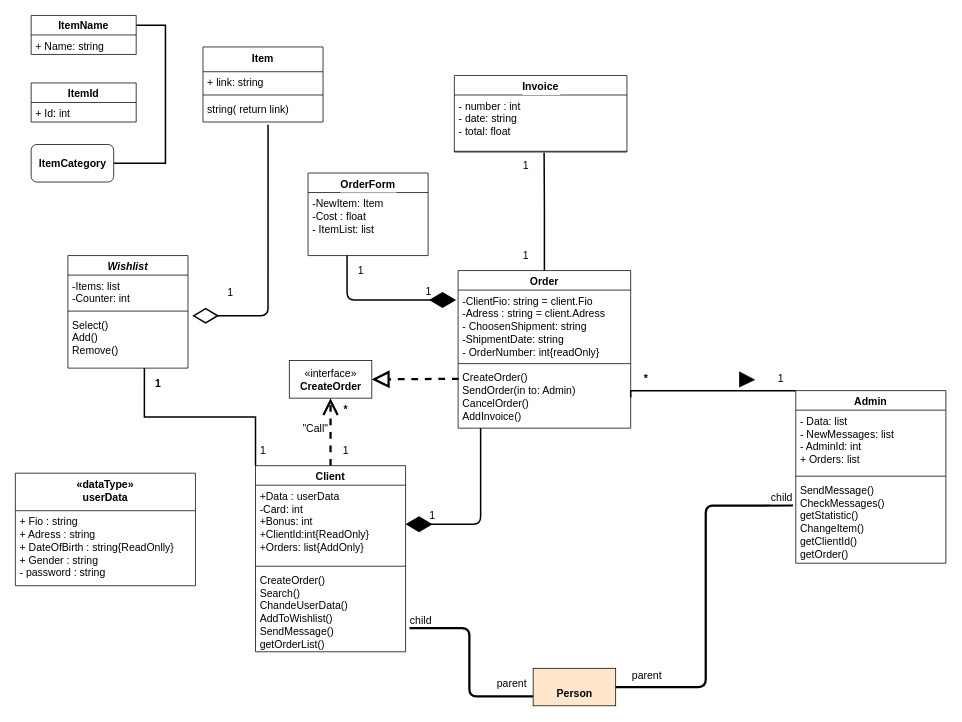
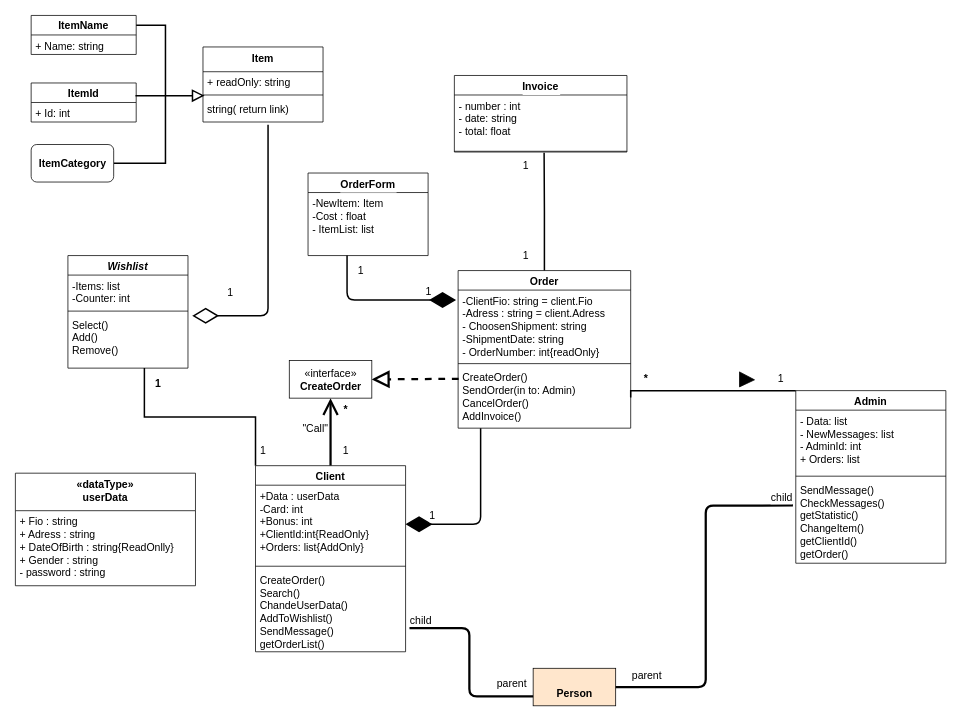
  <mxCell id="0" />
  <mxCell id="1" parent="0" />
  <mxCell id="2" value="Admin" style="swimlane;fontStyle=1;align=center;verticalAlign=top;childLayout=stackLayout;horizontal=1;startSize=26;horizontalStack=0;resizeParent=1;resizeParentMax=0;resizeLast=0;collapsible=1;marginBottom=0;fontSize=14;spacing=2;" parent="1" vertex="1"><mxGeometry x="1060" y="520" width="200" height="230" as="geometry" /></mxCell>
  <mxCell id="3" value="- Data: list &#10;- NewMessages: list&#10;- AdminId: int&#10;+ Orders: list&#10;" style="text;strokeColor=none;fillColor=none;align=left;verticalAlign=top;spacingLeft=4;spacingRight=4;overflow=hidden;rotatable=0;points=[[0,0.5],[1,0.5]];portConstraint=eastwest;fontSize=14;fontStyle=0;spacing=2;" parent="2" vertex="1"><mxGeometry y="26" width="200" height="84" as="geometry" /></mxCell>
  <mxCell id="4" value="" style="line;strokeWidth=1;fillColor=none;align=left;verticalAlign=middle;spacingTop=-1;spacingLeft=3;spacingRight=3;rotatable=0;labelPosition=right;points=[];portConstraint=eastwest;fontSize=14;spacing=2;" parent="2" vertex="1"><mxGeometry y="110" width="200" height="8" as="geometry" /></mxCell>
  <mxCell id="5" value="SendMessage()&#10;CheckMessages()&#10;getStatistic()&#10;ChangeItem()&#10;getClientId()&#10;getOrder()&#10;" style="text;strokeColor=none;fillColor=none;align=left;verticalAlign=top;spacingLeft=4;spacingRight=4;overflow=hidden;rotatable=0;points=[[0,0.5],[1,0.5]];portConstraint=eastwest;fontSize=14;spacing=2;" parent="2" vertex="1"><mxGeometry y="118" width="200" height="112" as="geometry" /></mxCell>
- <mxCell id="6" style="edgeStyle=orthogonalEdgeStyle;rounded=0;jumpSize=6;orthogonalLoop=1;jettySize=auto;html=1;exitX=0.5;exitY=0;exitDx=0;exitDy=0;entryX=0.5;entryY=1;entryDx=0;entryDy=0;endArrow=open;endFill=0;strokeColor=#000000;strokeWidth=3;fontSize=14;spacing=2;dashed=1;startArrow=none;startFill=0;endSize=16;" parent="1" source="8" target="16" edge="1"><mxGeometry relative="1" as="geometry" /></mxCell>
+ <mxCell id="6" style="edgeStyle=orthogonalEdgeStyle;rounded=0;jumpSize=6;orthogonalLoop=1;jettySize=auto;html=1;exitX=0.5;exitY=0;exitDx=0;exitDy=0;entryX=0.5;entryY=1;entryDx=0;entryDy=0;endArrow=open;endFill=0;strokeColor=#000000;strokeWidth=3;fontSize=14;spacing=2;dashed=0;startArrow=none;startFill=0;endSize=16;" parent="1" source="8" target="16" edge="1"><mxGeometry relative="1" as="geometry" /></mxCell>
  <mxCell id="7" style="edgeStyle=orthogonalEdgeStyle;rounded=0;jumpSize=6;orthogonalLoop=1;jettySize=auto;html=1;exitX=0;exitY=0;exitDx=0;exitDy=0;entryX=0.637;entryY=0.996;entryDx=0;entryDy=0;entryPerimeter=0;endArrow=none;endFill=0;strokeColor=#000000;strokeWidth=2;fontSize=14;spacing=2;" parent="1" source="8" target="15" edge="1"><mxGeometry relative="1" as="geometry" /></mxCell>
  <mxCell id="8" value="Client" style="swimlane;fontStyle=1;align=center;verticalAlign=top;childLayout=stackLayout;horizontal=1;startSize=26;horizontalStack=0;resizeParent=1;resizeParentMax=0;resizeLast=0;collapsible=1;marginBottom=0;fontSize=14;spacing=2;" parent="1" vertex="1"><mxGeometry x="340" y="620" width="200" height="248" as="geometry" /></mxCell>
  <mxCell id="9" value="+Data : userData&#10;-Card: int&#10;+Bonus: int&#10;+ClientId:int{ReadOnly}&#10;+Orders: list{AddOnly}" style="text;strokeColor=none;fillColor=none;align=left;verticalAlign=top;spacingLeft=4;spacingRight=4;overflow=hidden;rotatable=0;points=[[0,0.5],[1,0.5]];portConstraint=eastwest;fontSize=14;spacing=2;" parent="8" vertex="1"><mxGeometry y="26" width="200" height="104" as="geometry" /></mxCell>
  <mxCell id="10" value="" style="line;strokeWidth=1;fillColor=none;align=left;verticalAlign=middle;spacingTop=-1;spacingLeft=3;spacingRight=3;rotatable=0;labelPosition=right;points=[];portConstraint=eastwest;fontSize=14;spacing=2;" parent="8" vertex="1"><mxGeometry y="130" width="200" height="8" as="geometry" /></mxCell>
  <mxCell id="11" value="CreateOrder()&#10;Search()&#10;ChandeUserData()&#10;AddToWishlist()&#10;SendMessage()&#10;getOrderList()" style="text;strokeColor=none;fillColor=none;align=left;verticalAlign=top;spacingLeft=4;spacingRight=4;overflow=hidden;rotatable=0;points=[[0,0.5],[1,0.5]];portConstraint=eastwest;fontSize=14;spacing=2;" parent="8" vertex="1"><mxGeometry y="138" width="200" height="110" as="geometry" /></mxCell>
  <mxCell id="12" value="Wishlist" style="swimlane;fontStyle=3;align=center;verticalAlign=top;childLayout=stackLayout;horizontal=1;startSize=26;horizontalStack=0;resizeParent=1;resizeParentMax=0;resizeLast=0;collapsible=1;marginBottom=0;fontSize=14;spacing=2;" parent="1" vertex="1"><mxGeometry x="90" y="340" width="160" height="150" as="geometry" /></mxCell>
  <mxCell id="13" value="-Items: list&#10;-Counter: int" style="text;strokeColor=none;fillColor=none;align=left;verticalAlign=top;spacingLeft=4;spacingRight=4;overflow=hidden;rotatable=0;points=[[0,0.5],[1,0.5]];portConstraint=eastwest;fontSize=14;spacing=2;" parent="12" vertex="1"><mxGeometry y="26" width="160" height="44" as="geometry" /></mxCell>
  <mxCell id="14" value="" style="line;strokeWidth=1;fillColor=none;align=left;verticalAlign=middle;spacingTop=-1;spacingLeft=3;spacingRight=3;rotatable=0;labelPosition=right;points=[];portConstraint=eastwest;fontSize=14;spacing=2;" parent="12" vertex="1"><mxGeometry y="70" width="160" height="8" as="geometry" /></mxCell>
  <mxCell id="15" value="Select()&#10;Add()&#10;Remove()" style="text;strokeColor=none;fillColor=none;align=left;verticalAlign=top;spacingLeft=4;spacingRight=4;overflow=hidden;rotatable=0;points=[[0,0.5],[1,0.5]];portConstraint=eastwest;fontSize=14;spacing=2;" parent="12" vertex="1"><mxGeometry y="78" width="160" height="72" as="geometry" /></mxCell>
  <mxCell id="16" value="«interface»&lt;br style=&quot;font-size: 14px;&quot;&gt;&lt;b style=&quot;font-size: 14px;&quot;&gt;CreateOrder&lt;/b&gt;" style="html=1;fontSize=14;spacing=2;" parent="1" vertex="1"><mxGeometry x="385" y="480" width="110" height="50" as="geometry" /></mxCell>
  <mxCell id="17" value="&lt;br style=&quot;font-size: 14px;&quot;&gt;&lt;b style=&quot;font-size: 14px;&quot;&gt;Person&lt;/b&gt;" style="html=1;fontSize=14;spacing=2;fillColor=#ffe6cc;" parent="1" vertex="1"><mxGeometry x="710" y="890" width="110" height="50" as="geometry" /></mxCell>
  <mxCell id="18" value="«dataType»&#10;userData" style="swimlane;fontStyle=1;align=center;verticalAlign=top;childLayout=stackLayout;horizontal=1;startSize=50;horizontalStack=0;resizeParent=1;resizeParentMax=0;resizeLast=0;collapsible=1;marginBottom=0;fontSize=14;spacing=2;" parent="1" vertex="1"><mxGeometry x="20" y="630" width="240" height="150" as="geometry" /></mxCell>
  <mxCell id="19" value="+ Fio : string&#10;+ Adress : string&#10;+ DateOfBirth : string{ReadOnlly}&#10;+ Gender : string&#10;- password : string" style="text;strokeColor=none;fillColor=none;align=left;verticalAlign=top;spacingLeft=4;spacingRight=4;overflow=hidden;rotatable=0;points=[[0,0.5],[1,0.5]];portConstraint=eastwest;fontSize=14;spacing=2;" parent="18" vertex="1"><mxGeometry y="50" width="240" height="100" as="geometry" /></mxCell>
  <mxCell id="20" value="" style="endArrow=none;html=1;edgeStyle=orthogonalEdgeStyle;strokeColor=#000000;strokeWidth=3;fontSize=14;exitX=1;exitY=0.5;exitDx=0;exitDy=0;entryX=-0.019;entryY=0.313;entryDx=0;entryDy=0;entryPerimeter=0;spacing=2;" parent="1" source="17" target="5" edge="1"><mxGeometry relative="1" as="geometry"><mxPoint x="1020" y="958.8" as="sourcePoint" /><mxPoint x="851.8" y="900" as="targetPoint" /></mxGeometry></mxCell>
  <mxCell id="21" value="parent" style="edgeLabel;resizable=0;html=1;align=left;verticalAlign=bottom;fontSize=14;spacing=2;" parent="20" connectable="0" vertex="1"><mxGeometry x="-1" relative="1" as="geometry"><mxPoint x="20" y="-5" as="offset" /></mxGeometry></mxCell>
  <mxCell id="22" value="child" style="edgeLabel;resizable=0;html=1;align=right;verticalAlign=bottom;fontSize=14;spacing=2;" parent="20" connectable="0" vertex="1"><mxGeometry x="1" relative="1" as="geometry" /></mxCell>
  <mxCell id="23" value="" style="endArrow=block;endSize=16;endFill=0;html=1;dashed=1;strokeColor=#000000;strokeWidth=3;fontSize=14;entryX=1;entryY=0.5;entryDx=0;entryDy=0;exitX=0.003;exitY=0.198;exitDx=0;exitDy=0;exitPerimeter=0;spacing=2;" parent="1" source="27" target="16" edge="1"><mxGeometry width="160" relative="1" as="geometry"><mxPoint x="710.69" y="538" as="sourcePoint" /><mxPoint x="680" y="410" as="targetPoint" /><Array as="points" /></mxGeometry></mxCell>
  <mxCell id="24" value="Order" style="swimlane;fontStyle=1;align=center;verticalAlign=top;childLayout=stackLayout;horizontal=1;startSize=26;horizontalStack=0;resizeParent=1;resizeParentMax=0;resizeLast=0;collapsible=1;marginBottom=0;fontSize=14;spacing=2;" parent="1" vertex="1"><mxGeometry x="610" y="360" width="230" height="210" as="geometry" /></mxCell>
  <mxCell id="25" value="-ClientFio: string = client.Fio&#10;-Adress : string = client.Adress&#10;- ChoosenShipment: string&#10;-ShipmentDate: string&#10;- OrderNumber: int{readOnly}" style="text;strokeColor=none;fillColor=none;align=left;verticalAlign=top;spacingLeft=4;spacingRight=4;overflow=hidden;rotatable=0;points=[[0,0.5],[1,0.5]];portConstraint=eastwest;fontSize=14;spacing=2;" parent="24" vertex="1"><mxGeometry y="26" width="230" height="94" as="geometry" /></mxCell>
  <mxCell id="26" value="" style="line;strokeWidth=1;fillColor=none;align=left;verticalAlign=middle;spacingTop=-1;spacingLeft=3;spacingRight=3;rotatable=0;labelPosition=right;points=[];portConstraint=eastwest;fontSize=14;spacing=2;" parent="24" vertex="1"><mxGeometry y="120" width="230" height="8" as="geometry" /></mxCell>
  <mxCell id="27" value="CreateOrder()&#10;SendOrder(in to: Admin)&#10;CancelOrder()&#10;AddInvoice()&#10;" style="text;strokeColor=none;fillColor=none;align=left;verticalAlign=top;spacingLeft=4;spacingRight=4;overflow=hidden;rotatable=0;points=[[0,0.5],[1,0.5]];portConstraint=eastwest;fontSize=14;fontStyle=0;spacing=2;" parent="24" vertex="1"><mxGeometry y="128" width="230" height="82" as="geometry" /></mxCell>
  <mxCell id="28" value="1" style="text;html=1;align=center;verticalAlign=middle;resizable=0;points=[];autosize=1;fontSize=14;spacing=2;" parent="1" vertex="1"><mxGeometry x="445" y="585" width="30" height="30" as="geometry" /></mxCell>
  <mxCell id="29" value="1" style="text;html=1;align=center;verticalAlign=middle;resizable=0;points=[];autosize=1;fontSize=14;rotation=0;spacing=2;" parent="1" vertex="1"><mxGeometry x="335" y="585" width="30" height="30" as="geometry" /></mxCell>
  <mxCell id="30" value="&lt;font style=&quot;font-size: 14px;&quot;&gt;&lt;b style=&quot;font-size: 14px;&quot;&gt;1&lt;/b&gt;&lt;/font&gt;" style="text;html=1;align=center;verticalAlign=middle;resizable=0;points=[];autosize=1;fontSize=14;spacing=2;" parent="1" vertex="1"><mxGeometry x="195" y="495" width="30" height="30" as="geometry" /></mxCell>
  <mxCell id="31" value="" style="endArrow=none;html=1;edgeStyle=orthogonalEdgeStyle;strokeColor=#000000;strokeWidth=3;fontSize=14;entryX=1.026;entryY=0.713;entryDx=0;entryDy=0;entryPerimeter=0;exitX=0;exitY=0.75;exitDx=0;exitDy=0;spacing=2;" parent="1" source="17" target="11" edge="1"><mxGeometry relative="1" as="geometry"><mxPoint x="520" y="570" as="sourcePoint" /><mxPoint x="600" y="880" as="targetPoint" /></mxGeometry></mxCell>
  <mxCell id="32" value="parent" style="edgeLabel;resizable=0;html=1;align=left;verticalAlign=bottom;fontSize=14;spacing=2;" parent="31" connectable="0" vertex="1"><mxGeometry x="-1" relative="1" as="geometry"><mxPoint x="-50" y="-7" as="offset" /></mxGeometry></mxCell>
  <mxCell id="33" value="child" style="edgeLabel;resizable=0;html=1;align=right;verticalAlign=bottom;fontSize=14;spacing=2;" parent="31" connectable="0" vertex="1"><mxGeometry x="1" relative="1" as="geometry"><mxPoint x="30" as="offset" /></mxGeometry></mxCell>
  <mxCell id="34" style="edgeStyle=orthogonalEdgeStyle;rounded=0;jumpSize=6;orthogonalLoop=1;jettySize=auto;html=1;exitX=1;exitY=0.5;exitDx=0;exitDy=0;entryX=0;entryY=0;entryDx=0;entryDy=0;endArrow=none;endFill=0;strokeColor=#000000;strokeWidth=2;fontSize=14;spacing=2;" parent="1" source="27" target="2" edge="1"><mxGeometry relative="1" as="geometry"><Array as="points"><mxPoint x="840" y="520" /></Array></mxGeometry></mxCell>
  <mxCell id="35" value="" style="verticalLabelPosition=bottom;verticalAlign=top;html=1;shape=mxgraph.basic.acute_triangle;dx=0.53;fontSize=14;rotation=90;fillColor=#000000;spacing=2;" parent="1" vertex="1"><mxGeometry x="985" y="495" width="20" height="20" as="geometry" /></mxCell>
  <mxCell id="36" value="&lt;font style=&quot;font-size: 14px;&quot;&gt;&lt;b style=&quot;font-size: 14px;&quot;&gt;*&lt;/b&gt;&lt;/font&gt;" style="text;html=1;align=center;verticalAlign=middle;resizable=0;points=[];autosize=1;fontSize=14;spacing=2;" parent="1" vertex="1"><mxGeometry x="450" y="530" width="20" height="30" as="geometry" /></mxCell>
  <mxCell id="37" value="Invoice" style="swimlane;fontStyle=1;align=center;verticalAlign=top;childLayout=stackLayout;horizontal=1;startSize=26;horizontalStack=0;resizeParent=1;resizeParentMax=0;resizeLast=0;collapsible=1;marginBottom=0;labelBackgroundColor=#FFFFFF;fillColor=#FFFFFF;fontSize=14;fontColor=#000000;spacing=2;" parent="1" vertex="1"><mxGeometry x="605" y="100" width="230" height="102" as="geometry" /></mxCell>
  <mxCell id="38" value="- number : int&#10;- date: string&#10;- total: float" style="text;strokeColor=none;fillColor=none;align=left;verticalAlign=top;spacingLeft=4;spacingRight=4;overflow=hidden;rotatable=0;points=[[0,0.5],[1,0.5]];portConstraint=eastwest;fontSize=14;spacing=2;" parent="37" vertex="1"><mxGeometry y="26" width="230" height="74" as="geometry" /></mxCell>
  <mxCell id="39" value="" style="line;strokeWidth=1;fillColor=none;align=left;verticalAlign=middle;spacingTop=-1;spacingLeft=3;spacingRight=3;rotatable=0;labelPosition=right;points=[];portConstraint=eastwest;fontSize=14;spacing=2;" parent="37" vertex="1"><mxGeometry y="100" width="230" height="2" as="geometry" /></mxCell>
  <mxCell id="40" style="edgeStyle=orthogonalEdgeStyle;rounded=0;jumpSize=6;orthogonalLoop=1;jettySize=auto;html=1;entryX=0.52;entryY=1.5;entryDx=0;entryDy=0;entryPerimeter=0;endArrow=none;endFill=0;strokeColor=#000000;strokeWidth=2;fontSize=14;exitX=0.5;exitY=0;exitDx=0;exitDy=0;spacing=2;" parent="1" source="24" target="39" edge="1"><mxGeometry relative="1" as="geometry"><mxPoint x="730" y="350" as="sourcePoint" /><mxPoint x="201.92" y="499.712" as="targetPoint" /></mxGeometry></mxCell>
  <mxCell id="41" value="1" style="text;html=1;align=center;verticalAlign=middle;resizable=0;points=[];autosize=1;fontSize=14;fontColor=#000000;spacing=2;" parent="1" vertex="1"><mxGeometry x="685" y="325" width="30" height="30" as="geometry" /></mxCell>
  <mxCell id="42" value="1" style="text;html=1;align=center;verticalAlign=middle;resizable=0;points=[];autosize=1;fontSize=14;fontColor=#000000;spacing=2;" parent="1" vertex="1"><mxGeometry x="685" y="205" width="30" height="30" as="geometry" /></mxCell>
  <mxCell id="43" value="Item" style="swimlane;fontStyle=1;align=center;verticalAlign=top;childLayout=stackLayout;horizontal=1;startSize=33;horizontalStack=0;resizeParent=1;resizeParentMax=0;resizeLast=0;collapsible=1;marginBottom=0;labelBackgroundColor=#FFFFFF;fontSize=14;fontColor=#000000;fillColor=none;spacing=2;" parent="1" vertex="1"><mxGeometry x="270" y="62" width="160" height="100" as="geometry" /></mxCell>
- <mxCell id="44" value="+ link: string" style="text;strokeColor=none;fillColor=none;align=left;verticalAlign=top;spacingLeft=4;spacingRight=4;overflow=hidden;rotatable=0;points=[[0,0.5],[1,0.5]];portConstraint=eastwest;fontSize=14;spacing=2;" parent="43" vertex="1"><mxGeometry y="33" width="160" height="27" as="geometry" /></mxCell>
+ <mxCell id="44" value="+ readOnly: string" style="text;strokeColor=none;fillColor=none;align=left;verticalAlign=top;spacingLeft=4;spacingRight=4;overflow=hidden;rotatable=0;points=[[0,0.5],[1,0.5]];portConstraint=eastwest;fontSize=14;spacing=2;" parent="43" vertex="1"><mxGeometry y="33" width="160" height="27" as="geometry" /></mxCell>
  <mxCell id="45" value="" style="line;strokeWidth=1;fillColor=none;align=left;verticalAlign=middle;spacingTop=-1;spacingLeft=3;spacingRight=3;rotatable=0;labelPosition=right;points=[];portConstraint=eastwest;fontSize=14;spacing=2;" parent="43" vertex="1"><mxGeometry y="60" width="160" height="8" as="geometry" /></mxCell>
  <mxCell id="46" value="string( return link)" style="text;strokeColor=none;fillColor=none;align=left;verticalAlign=top;spacingLeft=4;spacingRight=4;overflow=hidden;rotatable=0;points=[[0,0.5],[1,0.5]];portConstraint=eastwest;fontSize=14;spacing=2;" parent="43" vertex="1"><mxGeometry y="68" width="160" height="32" as="geometry" /></mxCell>
  <mxCell id="47" value="OrderForm" style="swimlane;fontStyle=1;align=center;verticalAlign=top;childLayout=stackLayout;horizontal=1;startSize=26;horizontalStack=0;resizeParent=1;resizeParentMax=0;resizeLast=0;collapsible=1;marginBottom=0;labelBackgroundColor=#FFFFFF;fillColor=none;fontSize=14;fontColor=#000000;spacing=2;" parent="1" vertex="1"><mxGeometry x="410" y="230" width="160" height="110" as="geometry" /></mxCell>
  <mxCell id="48" value="-NewItem: Item&#10;-Cost : float&#10;- ItemList: list" style="text;strokeColor=none;fillColor=none;align=left;verticalAlign=top;spacingLeft=4;spacingRight=4;overflow=hidden;rotatable=0;points=[[0,0.5],[1,0.5]];portConstraint=eastwest;fontSize=14;spacing=2;" parent="47" vertex="1"><mxGeometry y="26" width="160" height="84" as="geometry" /></mxCell>
  <mxCell id="49" value="" style="line;strokeWidth=1;fillColor=none;align=left;verticalAlign=middle;spacingTop=-1;spacingLeft=3;spacingRight=3;rotatable=0;labelPosition=right;points=[];portConstraint=eastwest;fontSize=14;spacing=2;" parent="47" vertex="1"><mxGeometry y="110" width="160" as="geometry" /></mxCell>
  <mxCell id="50" value="1" style="endArrow=none;html=1;endSize=12;startArrow=diamondThin;startSize=30;startFill=1;edgeStyle=orthogonalEdgeStyle;align=left;verticalAlign=bottom;strokeColor=#000000;strokeWidth=2;fontSize=14;fontColor=#000000;endFill=0;exitX=-0.012;exitY=0.141;exitDx=0;exitDy=0;exitPerimeter=0;spacing=2;" parent="1" source="25" edge="1"><mxGeometry x="-0.585" relative="1" as="geometry"><mxPoint x="530" y="420" as="sourcePoint" /><mxPoint x="462" y="340" as="targetPoint" /><Array as="points"><mxPoint x="462" y="399" /></Array><mxPoint as="offset" /></mxGeometry></mxCell>
  <mxCell id="51" value="1" style="text;html=1;align=center;verticalAlign=middle;resizable=0;points=[];autosize=1;fontSize=14;fontColor=#000000;spacing=2;" parent="1" vertex="1"><mxGeometry x="465" y="345" width="30" height="30" as="geometry" /></mxCell>
  <mxCell id="52" value="1" style="text;html=1;align=center;verticalAlign=middle;resizable=0;points=[];autosize=1;fontSize=14;spacing=2;" parent="1" vertex="1"><mxGeometry x="1025" y="489" width="30" height="30" as="geometry" /></mxCell>
  <mxCell id="53" value="&lt;font style=&quot;font-size: 14px;&quot;&gt;&lt;b style=&quot;font-size: 14px;&quot;&gt;*&lt;/b&gt;&lt;/font&gt;" style="text;html=1;align=center;verticalAlign=middle;resizable=0;points=[];autosize=1;fontSize=14;spacing=2;" parent="1" vertex="1"><mxGeometry x="850" y="489" width="20" height="30" as="geometry" /></mxCell>
  <mxCell id="54" value="&quot;Call&quot;" style="text;html=1;strokeColor=none;fillColor=none;align=center;verticalAlign=middle;whiteSpace=wrap;rounded=0;fontSize=14;spacing=2;" parent="1" vertex="1"><mxGeometry x="400" y="560" width="40" height="20" as="geometry" /></mxCell>
  <mxCell id="55" style="edgeStyle=orthogonalEdgeStyle;rounded=0;orthogonalLoop=1;jettySize=auto;html=1;exitX=1;exitY=0.25;exitDx=0;exitDy=0;entryX=1;entryY=0.5;entryDx=0;entryDy=0;endArrow=none;endFill=0;fontSize=14;spacing=2;strokeWidth=2;" parent="1" source="56" target="60" edge="1"><mxGeometry relative="1" as="geometry"><Array as="points"><mxPoint x="220" y="33" /><mxPoint x="220" y="217" /></Array></mxGeometry></mxCell>
  <mxCell id="56" value="ItemName" style="swimlane;fontStyle=1;childLayout=stackLayout;horizontal=1;startSize=26;fillColor=none;horizontalStack=0;resizeParent=1;resizeParentMax=0;resizeLast=0;collapsible=1;marginBottom=0;fontSize=14;spacing=2;" parent="1" vertex="1"><mxGeometry x="41" y="20" width="140" height="52" as="geometry" /></mxCell>
  <mxCell id="57" value="+ Name: string" style="text;strokeColor=none;fillColor=none;align=left;verticalAlign=top;spacingLeft=4;spacingRight=4;overflow=hidden;rotatable=0;points=[[0,0.5],[1,0.5]];portConstraint=eastwest;fontSize=14;spacing=2;" parent="56" vertex="1"><mxGeometry y="26" width="140" height="26" as="geometry" /></mxCell>
  <mxCell id="58" value="ItemId" style="swimlane;fontStyle=1;childLayout=stackLayout;horizontal=1;startSize=26;fillColor=none;horizontalStack=0;resizeParent=1;resizeParentMax=0;resizeLast=0;collapsible=1;marginBottom=0;fontSize=14;spacing=2;" parent="1" vertex="1"><mxGeometry x="41" y="110" width="140" height="52" as="geometry" /></mxCell>
  <mxCell id="59" value="+ Id: int" style="text;strokeColor=none;fillColor=none;align=left;verticalAlign=top;spacingLeft=4;spacingRight=4;overflow=hidden;rotatable=0;points=[[0,0.5],[1,0.5]];portConstraint=eastwest;fontSize=14;spacing=2;" parent="58" vertex="1"><mxGeometry y="26" width="140" height="26" as="geometry" /></mxCell>
  <mxCell id="60" value="&lt;b style=&quot;font-size: 14px;&quot;&gt;ItemCategory&lt;/b&gt;" style="html=1;fontSize=14;spacing=2;rounded=1;" parent="1" vertex="1"><mxGeometry x="41" y="192" width="110" height="50" as="geometry" /></mxCell>
+ <mxCell id="61" value="" style="endArrow=block;endFill=0;endSize=12;html=1;strokeWidth=2;entryX=0.014;entryY=-0.097;entryDx=0;entryDy=0;entryPerimeter=0;exitX=0.993;exitY=0.325;exitDx=0;exitDy=0;exitPerimeter=0;fontSize=14;spacing=2;" parent="1" source="58" target="46" edge="1"><mxGeometry width="160" relative="1" as="geometry"><mxPoint x="187" y="127" as="sourcePoint" /><mxPoint x="269" y="120" as="targetPoint" /></mxGeometry></mxCell>
  <mxCell id="62" value="1" style="endArrow=none;html=1;endSize=19;startArrow=diamondThin;startSize=30;startFill=0;edgeStyle=orthogonalEdgeStyle;align=left;verticalAlign=bottom;strokeWidth=2;exitX=1.035;exitY=0.031;exitDx=0;exitDy=0;exitPerimeter=0;endFill=0;entryX=0.542;entryY=1.118;entryDx=0;entryDy=0;entryPerimeter=0;fontSize=14;spacing=2;" parent="1" source="15" target="46" edge="1"><mxGeometry x="-0.744" y="20" relative="1" as="geometry"><mxPoint x="470" y="340" as="sourcePoint" /><mxPoint x="300" y="230" as="targetPoint" /><Array as="points"><mxPoint x="357" y="420" /></Array><mxPoint x="-1" as="offset" /></mxGeometry></mxCell>
  <mxCell id="63" value="1" style="endArrow=none;html=1;endSize=12;startArrow=diamondThin;startSize=30;startFill=1;edgeStyle=orthogonalEdgeStyle;align=left;verticalAlign=bottom;strokeColor=#000000;strokeWidth=2;fontSize=14;fontColor=#000000;endFill=0;exitX=1;exitY=0.5;exitDx=0;exitDy=0;spacing=2;" edge="1" parent="1" source="9"><mxGeometry x="-0.737" relative="1" as="geometry"><mxPoint x="617.24" y="409.254" as="sourcePoint" /><mxPoint x="640" y="570" as="targetPoint" /><Array as="points"><mxPoint x="640" y="698" /><mxPoint x="640" y="576" /><mxPoint x="640" y="576" /></Array><mxPoint as="offset" /></mxGeometry></mxCell>
